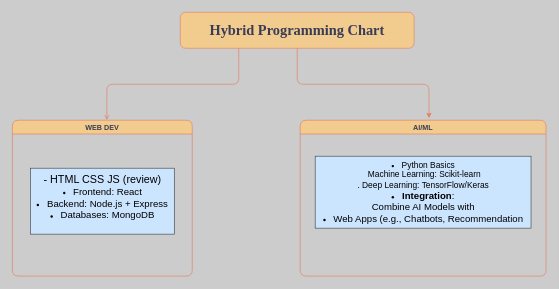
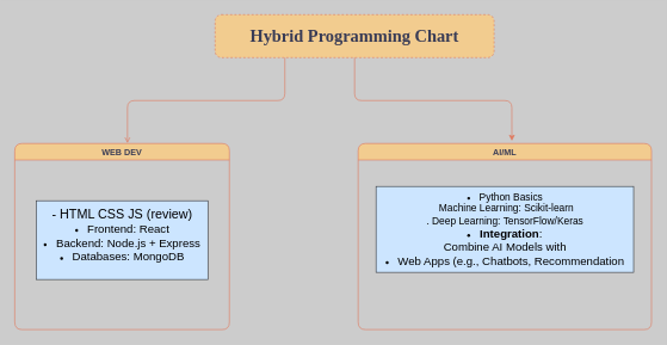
  <mxCell id="0" />
  <mxCell id="1" parent="0" />
- <mxCell id="2" value="&lt;font face=&quot;Times New Roman&quot; style=&quot;font-size: 24px;&quot;&gt;&lt;b&gt;Hybrid Programming Chart&lt;/b&gt;&lt;/font&gt;" style="rounded=1;whiteSpace=wrap;html=1;labelBackgroundColor=none;fillColor=#F2CC8F;strokeColor=#E07A5F;fontColor=#393C56;glass=0;shadow=0;" vertex="1" parent="1"><mxGeometry x="300" y="20" width="390" height="60" as="geometry" /></mxCell>
+ <mxCell id="2" value="&lt;font face=&quot;Times New Roman&quot; style=&quot;font-size: 24px;&quot;&gt;&lt;b&gt;Hybrid Programming Chart&lt;/b&gt;&lt;/font&gt;" style="rounded=1;whiteSpace=wrap;html=1;labelBackgroundColor=none;fillColor=#F2CC8F;strokeColor=#E07A5F;fontColor=#393C56;glass=0;shadow=0;dashed=1;" vertex="1" parent="1"><mxGeometry x="300" y="20" width="390" height="60" as="geometry" /></mxCell>
  <mxCell id="3" value="WEB DEV" style="swimlane;whiteSpace=wrap;html=1;startSize=23;labelBackgroundColor=none;fillColor=#F2CC8F;strokeColor=#E07A5F;fontColor=#393C56;rounded=1;" vertex="1" parent="1"><mxGeometry x="20" y="200" width="300" height="260" as="geometry"><mxRectangle x="150" y="150" width="100" height="30" as="alternateBounds" /></mxGeometry></mxCell>
  <mxCell id="4" value="&lt;font style=&quot;font-size: 18px;&quot;&gt;- HTML CSS JS (review)&lt;/font&gt;&lt;div&gt;&lt;li&gt;&lt;font size=&quot;3&quot;&gt;Frontend: React&lt;/font&gt;&lt;/li&gt;&lt;li&gt;&lt;font size=&quot;3&quot;&gt;Backend: Node.js + Express&lt;/font&gt;&lt;/li&gt;&lt;li&gt;&lt;font size=&quot;3&quot;&gt;Databases: MongoDB&lt;/font&gt;&lt;/li&gt;&lt;/div&gt;&lt;div&gt;&lt;br&gt;&lt;/div&gt;" style="text;html=1;align=center;verticalAlign=middle;resizable=0;points=[];autosize=1;strokeColor=#36393d;fillColor=#cce5ff;labelBackgroundColor=none;rounded=0;" vertex="1" parent="3"><mxGeometry x="30" y="80" width="240" height="110" as="geometry" /></mxCell>
  <mxCell id="5" value="AI/ML" style="swimlane;whiteSpace=wrap;html=1;labelBackgroundColor=none;fillColor=#F2CC8F;strokeColor=#E07A5F;fontColor=#393C56;rounded=1;" vertex="1" parent="1"><mxGeometry x="500" y="200" width="410" height="260" as="geometry" /></mxCell>
  <mxCell id="6" value="&lt;li&gt;&lt;font style=&quot;font-size: 14px;&quot;&gt;Python Basics&lt;br&gt;&amp;nbsp;Machine Learning: Scikit-learn&lt;br&gt;. Deep Learning: TensorFlow/Keras&lt;/font&gt;&lt;/li&gt;&lt;li&gt;&lt;font size=&quot;3&quot;&gt;&lt;strong&gt;Integration&lt;/strong&gt;:&lt;br&gt;&amp;nbsp;Combine AI Models with&amp;nbsp;&lt;/font&gt;&lt;/li&gt;&lt;li&gt;&lt;font size=&quot;3&quot;&gt;Web Apps (e.g., Chatbots, Recommendation&lt;/font&gt;&lt;/li&gt;" style="text;html=1;align=center;verticalAlign=middle;resizable=0;points=[];autosize=1;fillColor=#cce5ff;labelBackgroundColor=none;rounded=0;shadow=0;strokeColor=#36393d;glass=0;" vertex="1" parent="5"><mxGeometry x="25" y="60" width="360" height="120" as="geometry" /></mxCell>
  <mxCell id="7" style="edgeStyle=orthogonalEdgeStyle;rounded=1;orthogonalLoop=1;jettySize=auto;html=1;entryX=0.524;entryY=-0.014;entryDx=0;entryDy=0;entryPerimeter=0;labelBackgroundColor=none;strokeColor=#E07A5F;fontColor=default;" edge="1" parent="1" source="2" target="5"><mxGeometry relative="1" as="geometry" /></mxCell>
  <mxCell id="8" style="edgeStyle=orthogonalEdgeStyle;rounded=1;orthogonalLoop=1;jettySize=auto;html=1;exitX=0.25;exitY=1;exitDx=0;exitDy=0;entryX=0.525;entryY=-0.002;entryDx=0;entryDy=0;entryPerimeter=0;labelBackgroundColor=none;strokeColor=#E07A5F;fontColor=default;endArrow=open;" edge="1" parent="1" source="2" target="3"><mxGeometry relative="1" as="geometry" /></mxCell>
